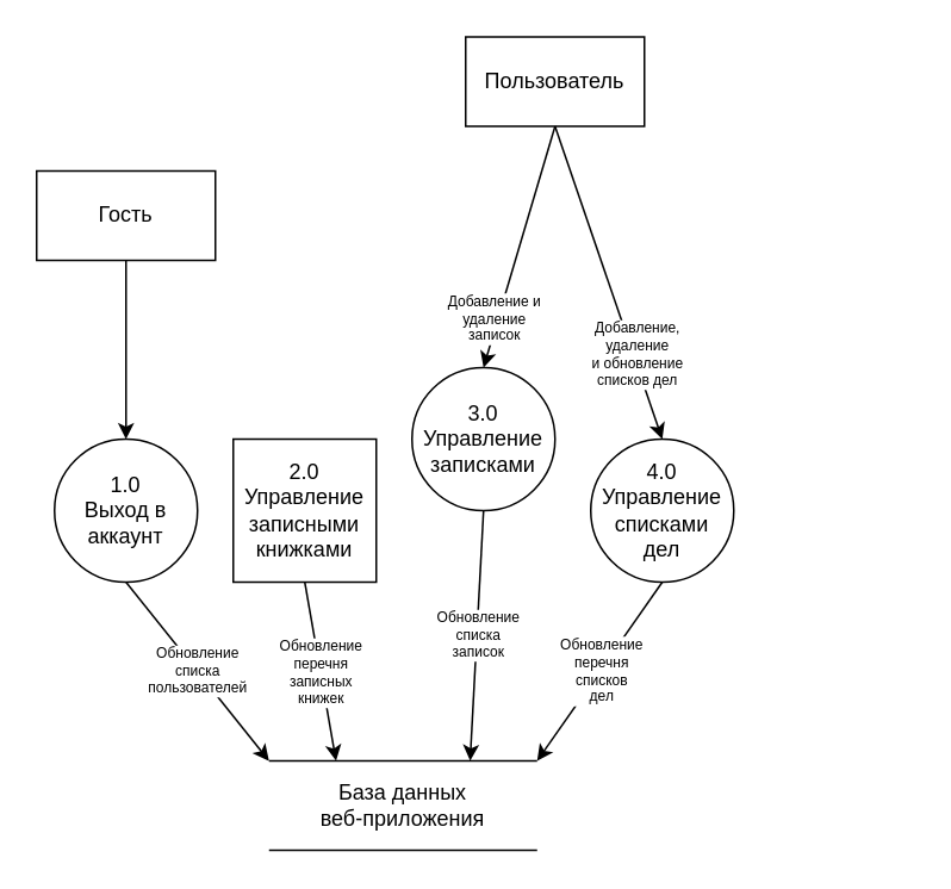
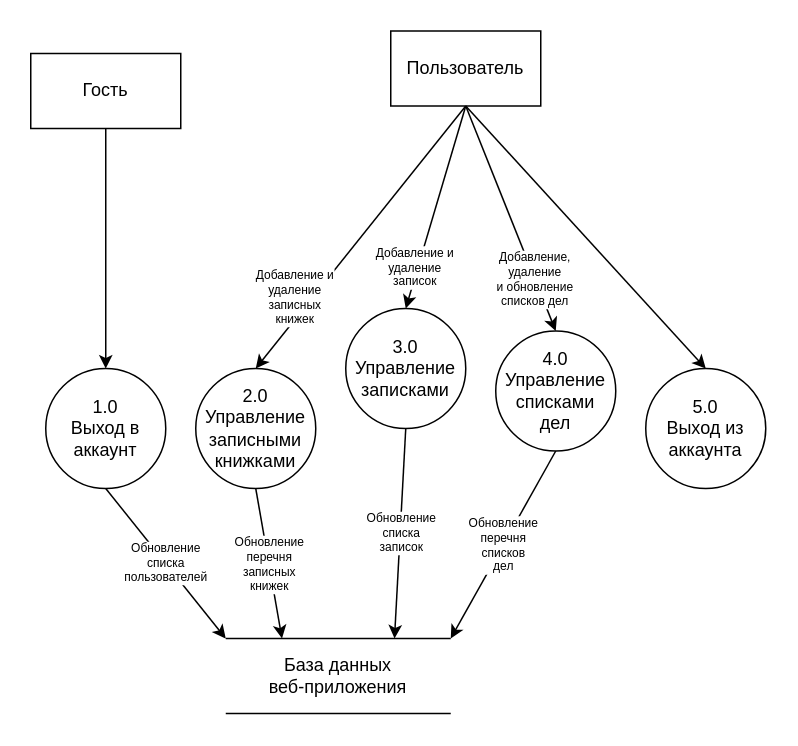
  <mxCell id="0" />
  <mxCell id="1" parent="0" />
  <mxCell id="2" value="Пользователь" style="rounded=0;whiteSpace=wrap;html=1;" vertex="1" parent="1"><mxGeometry x="260" y="20" width="100" height="50" as="geometry" /></mxCell>
  <mxCell id="3" value="&lt;div&gt;1.0&lt;/div&gt;&lt;div&gt;Выход в аккаунт&lt;br&gt;&lt;/div&gt;" style="ellipse;whiteSpace=wrap;html=1;aspect=fixed;" vertex="1" parent="1"><mxGeometry x="30" y="245" width="80" height="80" as="geometry" /></mxCell>
- <mxCell id="5" value="Гость" style="rounded=0;whiteSpace=wrap;html=1;" vertex="1" parent="1"><mxGeometry x="20" y="95" width="100" height="50" as="geometry" /></mxCell>
- <mxCell id="6" value="&lt;div&gt;2.0&lt;/div&gt;&lt;div&gt;Управление записными книжками&lt;br&gt;&lt;/div&gt;" style="whiteSpace=wrap;html=1;aspect=fixed;rounded=0;" vertex="1" parent="1"><mxGeometry x="130" y="245" width="80" height="80" as="geometry" /></mxCell>
+ <mxCell id="4" value="&lt;div&gt;5.0&lt;/div&gt;&lt;div&gt;Выход из аккаунта&lt;br&gt;&lt;/div&gt;" style="ellipse;whiteSpace=wrap;html=1;aspect=fixed;" vertex="1" parent="1"><mxGeometry x="430" y="245" width="80" height="80" as="geometry" /></mxCell>
+ <mxCell id="5" value="Гость" style="rounded=0;whiteSpace=wrap;html=1;" vertex="1" parent="1"><mxGeometry x="20" y="35" width="100" height="50" as="geometry" /></mxCell>
+ <mxCell id="6" value="&lt;div&gt;2.0&lt;/div&gt;&lt;div&gt;Управление записными книжками&lt;br&gt;&lt;/div&gt;" style="ellipse;whiteSpace=wrap;html=1;aspect=fixed;" vertex="1" parent="1"><mxGeometry x="130" y="245" width="80" height="80" as="geometry" /></mxCell>
  <mxCell id="7" value="&lt;div&gt;3.0&lt;/div&gt;&lt;div&gt;Управление записками&lt;br&gt;&lt;/div&gt;" style="ellipse;whiteSpace=wrap;html=1;aspect=fixed;" vertex="1" parent="1"><mxGeometry x="230" y="205" width="80" height="80" as="geometry" /></mxCell>
- <mxCell id="8" value="&lt;div&gt;4.0&lt;/div&gt;&lt;div&gt;Управление списками&lt;/div&gt;&lt;div&gt;дел&lt;br&gt;&lt;/div&gt;" style="ellipse;whiteSpace=wrap;html=1;aspect=fixed;" vertex="1" parent="1"><mxGeometry x="330" y="245" width="80" height="80" as="geometry" /></mxCell>
+ <mxCell id="8" value="&lt;div&gt;4.0&lt;/div&gt;&lt;div&gt;Управление списками&lt;/div&gt;&lt;div&gt;дел&lt;br&gt;&lt;/div&gt;" style="ellipse;whiteSpace=wrap;html=1;aspect=fixed;" vertex="1" parent="1"><mxGeometry x="330" y="220" width="80" height="80" as="geometry" /></mxCell>
  <mxCell id="9" value="" style="endArrow=classic;html=1;rounded=0;exitX=0.5;exitY=1;exitDx=0;exitDy=0;entryX=0.5;entryY=0;entryDx=0;entryDy=0;" edge="1" parent="1" source="5" target="3"><mxGeometry width="50" height="50" relative="1" as="geometry"><mxPoint x="350" y="215" as="sourcePoint" /><mxPoint x="400" y="165" as="targetPoint" /></mxGeometry></mxCell>
+ <mxCell id="10" value="" style="endArrow=classic;html=1;rounded=0;exitX=0.5;exitY=1;exitDx=0;exitDy=0;entryX=0.5;entryY=0;entryDx=0;entryDy=0;" edge="1" parent="1" source="2" target="6"><mxGeometry width="50" height="50" relative="1" as="geometry"><mxPoint x="80" y="95" as="sourcePoint" /><mxPoint x="80" y="255" as="targetPoint" /></mxGeometry></mxCell>
+ <mxCell id="11" value="&lt;div style=&quot;font-size: 8px;&quot;&gt;Добавление и&lt;/div&gt;&lt;div style=&quot;font-size: 8px;&quot;&gt;удаление&lt;/div&gt;&lt;div style=&quot;font-size: 8px;&quot;&gt;записных&lt;/div&gt;&lt;div style=&quot;font-size: 8px;&quot;&gt;книжек&lt;/div&gt;" style="edgeLabel;html=1;align=center;verticalAlign=middle;resizable=0;points=[];fontSize=8;" vertex="1" connectable="0" parent="10"><mxGeometry relative="1" as="geometry"><mxPoint x="-45" y="40" as="offset" /></mxGeometry></mxCell>
  <mxCell id="12" value="" style="endArrow=classic;html=1;rounded=0;entryX=0.5;entryY=0;entryDx=0;entryDy=0;exitX=0.5;exitY=1;exitDx=0;exitDy=0;" edge="1" parent="1" source="2" target="7"><mxGeometry width="50" height="50" relative="1" as="geometry"><mxPoint x="340" y="125" as="sourcePoint" /><mxPoint x="180" y="255" as="targetPoint" /></mxGeometry></mxCell>
  <mxCell id="13" value="&lt;div style=&quot;font-size: 8px;&quot;&gt;Добавление и&lt;/div&gt;&lt;div style=&quot;font-size: 8px;&quot;&gt;удаление&lt;/div&gt;&lt;div style=&quot;font-size: 8px;&quot;&gt;записок&lt;br style=&quot;font-size: 8px;&quot;&gt;&lt;/div&gt;" style="edgeLabel;html=1;align=center;verticalAlign=middle;resizable=0;points=[];fontSize=8;" vertex="1" connectable="0" parent="12"><mxGeometry relative="1" as="geometry"><mxPoint x="-15" y="40" as="offset" /></mxGeometry></mxCell>
  <mxCell id="14" value="" style="endArrow=classic;html=1;rounded=0;entryX=0.5;entryY=0;entryDx=0;entryDy=0;exitX=0.5;exitY=1;exitDx=0;exitDy=0;" edge="1" parent="1" source="2" target="8"><mxGeometry width="50" height="50" relative="1" as="geometry"><mxPoint x="330" y="95" as="sourcePoint" /><mxPoint x="280" y="255" as="targetPoint" /></mxGeometry></mxCell>
  <mxCell id="15" value="&lt;div style=&quot;font-size: 8px;&quot;&gt;Добавление,&lt;/div&gt;&lt;div style=&quot;font-size: 8px;&quot;&gt;удаление&lt;/div&gt;&lt;div style=&quot;font-size: 8px;&quot;&gt;и обновление&lt;/div&gt;&lt;div style=&quot;font-size: 8px;&quot;&gt;списков дел&lt;/div&gt;" style="edgeLabel;html=1;align=center;verticalAlign=middle;resizable=0;points=[];fontSize=8;" vertex="1" connectable="0" parent="14"><mxGeometry relative="1" as="geometry"><mxPoint x="15" y="40" as="offset" /></mxGeometry></mxCell>
+ <mxCell id="16" value="" style="endArrow=classic;html=1;rounded=0;entryX=0.5;entryY=0;entryDx=0;entryDy=0;exitX=0.5;exitY=1;exitDx=0;exitDy=0;" edge="1" parent="1" source="2" target="4"><mxGeometry width="50" height="50" relative="1" as="geometry"><mxPoint x="330" y="95" as="sourcePoint" /><mxPoint x="380" y="255" as="targetPoint" /></mxGeometry></mxCell>
  <mxCell id="17" value="" style="endArrow=classic;html=1;rounded=0;exitX=0.5;exitY=1;exitDx=0;exitDy=0;entryX=0;entryY=0;entryDx=0;entryDy=0;" edge="1" parent="1" source="3" target="26"><mxGeometry width="50" height="50" relative="1" as="geometry"><mxPoint x="80" y="95" as="sourcePoint" /><mxPoint x="230" y="375" as="targetPoint" /></mxGeometry></mxCell>
  <mxCell id="18" value="&lt;div style=&quot;font-size: 8px;&quot;&gt;Обновление&lt;/div&gt;&lt;div style=&quot;font-size: 8px;&quot;&gt;списка&lt;/div&gt;&lt;div style=&quot;font-size: 8px;&quot;&gt;пользователей&lt;br style=&quot;font-size: 8px;&quot;&gt;&lt;/div&gt;" style="edgeLabel;html=1;align=center;verticalAlign=middle;resizable=0;points=[];fontSize=8;" vertex="1" connectable="0" parent="17"><mxGeometry relative="1" as="geometry"><mxPoint as="offset" /></mxGeometry></mxCell>
  <mxCell id="19" value="" style="endArrow=classic;html=1;rounded=0;exitX=0.5;exitY=1;exitDx=0;exitDy=0;entryX=0.25;entryY=0;entryDx=0;entryDy=0;" edge="1" parent="1" source="6" target="26"><mxGeometry width="50" height="50" relative="1" as="geometry"><mxPoint x="240" y="385" as="sourcePoint" /><mxPoint x="290" y="355" as="targetPoint" /></mxGeometry></mxCell>
  <mxCell id="20" value="&lt;div style=&quot;font-size: 8px;&quot;&gt;Обновление&lt;/div&gt;&lt;div style=&quot;font-size: 8px;&quot;&gt;перечня&lt;/div&gt;&lt;div style=&quot;font-size: 8px;&quot;&gt;записных&lt;/div&gt;&lt;div style=&quot;font-size: 8px;&quot;&gt;книжек&lt;/div&gt;" style="edgeLabel;html=1;align=center;verticalAlign=middle;resizable=0;points=[];fontSize=8;" vertex="1" connectable="0" parent="19"><mxGeometry relative="1" as="geometry"><mxPoint as="offset" /></mxGeometry></mxCell>
  <mxCell id="21" value="" style="endArrow=classic;html=1;rounded=0;exitX=0.5;exitY=1;exitDx=0;exitDy=0;entryX=0.75;entryY=0;entryDx=0;entryDy=0;" edge="1" parent="1" source="7" target="26"><mxGeometry width="50" height="50" relative="1" as="geometry"><mxPoint x="180" y="335" as="sourcePoint" /><mxPoint x="390" y="375" as="targetPoint" /></mxGeometry></mxCell>
  <mxCell id="22" value="&lt;div style=&quot;font-size: 8px;&quot;&gt;Обновление&lt;/div&gt;&lt;div style=&quot;font-size: 8px;&quot;&gt;списка&lt;/div&gt;&lt;div style=&quot;font-size: 8px;&quot;&gt;записок&lt;/div&gt;" style="edgeLabel;html=1;align=center;verticalAlign=middle;resizable=1;points=[];movable=1;rotatable=1;deletable=1;editable=1;locked=0;connectable=1;fontSize=8;" vertex="1" connectable="0" parent="21"><mxGeometry relative="1" as="geometry"><mxPoint as="offset" /></mxGeometry></mxCell>
  <mxCell id="23" value="" style="group" vertex="1" connectable="0" parent="1"><mxGeometry x="150" y="425" width="150" height="50" as="geometry" /></mxCell>
  <mxCell id="24" value="" style="endArrow=none;html=1;rounded=0;" edge="1" parent="23"><mxGeometry width="50" height="50" relative="1" as="geometry"><mxPoint as="sourcePoint" /><mxPoint x="150" as="targetPoint" /></mxGeometry></mxCell>
  <mxCell id="25" value="" style="endArrow=none;html=1;rounded=0;" edge="1" parent="23"><mxGeometry width="50" height="50" relative="1" as="geometry"><mxPoint y="50" as="sourcePoint" /><mxPoint x="150" y="50" as="targetPoint" /></mxGeometry></mxCell>
  <mxCell id="26" value="&lt;div&gt;База данных&lt;/div&gt;&lt;div&gt;веб-приложения&lt;br&gt;&lt;/div&gt;" style="text;html=1;strokeColor=none;fillColor=none;align=center;verticalAlign=middle;whiteSpace=wrap;rounded=0;" vertex="1" parent="23"><mxGeometry width="150" height="50" as="geometry" /></mxCell>
  <mxCell id="27" value="" style="endArrow=classic;html=1;rounded=0;exitX=0.5;exitY=1;exitDx=0;exitDy=0;entryX=1;entryY=0;entryDx=0;entryDy=0;" edge="1" parent="1" source="8" target="26"><mxGeometry width="50" height="50" relative="1" as="geometry"><mxPoint x="280" y="335" as="sourcePoint" /><mxPoint x="323" y="465" as="targetPoint" /></mxGeometry></mxCell>
  <mxCell id="28" value="&lt;div style=&quot;font-size: 8px;&quot;&gt;Обновление&lt;/div&gt;&lt;div style=&quot;font-size: 8px;&quot;&gt;перечня&lt;/div&gt;&lt;div style=&quot;font-size: 8px;&quot;&gt;списков&lt;/div&gt;&lt;div style=&quot;font-size: 8px;&quot;&gt;дел&lt;/div&gt;" style="edgeLabel;html=1;align=center;verticalAlign=middle;resizable=0;points=[];fontSize=8;" vertex="1" connectable="0" parent="27"><mxGeometry relative="1" as="geometry"><mxPoint as="offset" /></mxGeometry></mxCell>
